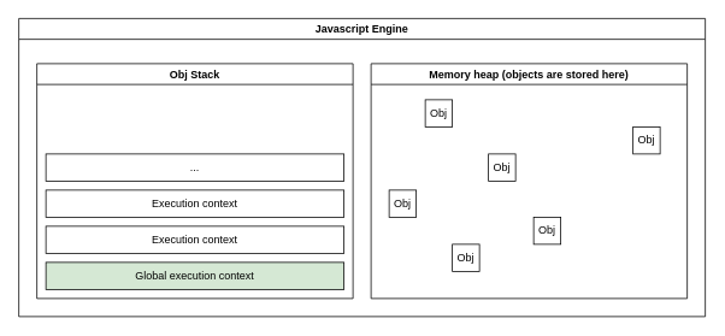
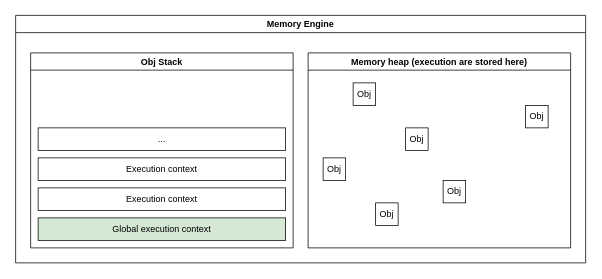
  <mxCell id="0" />
  <mxCell id="1" parent="0" />
- <mxCell id="2" value="Javascript Engine" style="swimlane;whiteSpace=wrap;html=1;" vertex="1" parent="1"><mxGeometry x="20" y="20" width="760" height="330" as="geometry" /></mxCell>
+ <mxCell id="2" value="Memory Engine" style="swimlane;whiteSpace=wrap;html=1;" vertex="1" parent="1"><mxGeometry x="20" y="20" width="760" height="330" as="geometry" /></mxCell>
  <mxCell id="3" value="Obj Stack" style="swimlane;whiteSpace=wrap;html=1;" vertex="1" parent="2"><mxGeometry x="20" y="50" width="350" height="260" as="geometry" /></mxCell>
  <mxCell id="4" value="Global execution context" style="rounded=0;whiteSpace=wrap;html=1;fillColor=#d5e8d4;" vertex="1" parent="3"><mxGeometry x="10" y="220" width="330" height="30" as="geometry" /></mxCell>
  <mxCell id="5" value="Execution context" style="rounded=0;whiteSpace=wrap;html=1;" vertex="1" parent="3"><mxGeometry x="10" y="180" width="330" height="30" as="geometry" /></mxCell>
  <mxCell id="6" value="Execution context" style="rounded=0;whiteSpace=wrap;html=1;" vertex="1" parent="3"><mxGeometry x="10" y="140" width="330" height="30" as="geometry" /></mxCell>
  <mxCell id="7" value="..." style="rounded=0;whiteSpace=wrap;html=1;" vertex="1" parent="3"><mxGeometry x="10" y="100" width="330" height="30" as="geometry" /></mxCell>
- <mxCell id="8" value="Memory heap (objects are stored here)" style="swimlane;whiteSpace=wrap;html=1;" vertex="1" parent="2"><mxGeometry x="390" y="50" width="350" height="260" as="geometry" /></mxCell>
+ <mxCell id="8" value="Memory heap (execution are stored here)" style="swimlane;whiteSpace=wrap;html=1;" vertex="1" parent="2"><mxGeometry x="390" y="50" width="350" height="260" as="geometry" /></mxCell>
  <mxCell id="9" value="Obj" style="whiteSpace=wrap;html=1;aspect=fixed;" vertex="1" parent="8"><mxGeometry x="60" y="40" width="30" height="30" as="geometry" /></mxCell>
  <mxCell id="10" value="Obj" style="whiteSpace=wrap;html=1;aspect=fixed;" vertex="1" parent="8"><mxGeometry x="20" y="140" width="30" height="30" as="geometry" /></mxCell>
  <mxCell id="11" value="Obj" style="whiteSpace=wrap;html=1;aspect=fixed;" vertex="1" parent="8"><mxGeometry x="130" y="100" width="30" height="30" as="geometry" /></mxCell>
  <mxCell id="12" value="Obj" style="whiteSpace=wrap;html=1;aspect=fixed;" vertex="1" parent="8"><mxGeometry x="90" y="200" width="30" height="30" as="geometry" /></mxCell>
  <mxCell id="13" value="Obj" style="whiteSpace=wrap;html=1;aspect=fixed;" vertex="1" parent="8"><mxGeometry x="180" y="170" width="30" height="30" as="geometry" /></mxCell>
  <mxCell id="14" value="Obj" style="whiteSpace=wrap;html=1;aspect=fixed;" vertex="1" parent="8"><mxGeometry x="290" y="70" width="30" height="30" as="geometry" /></mxCell>
